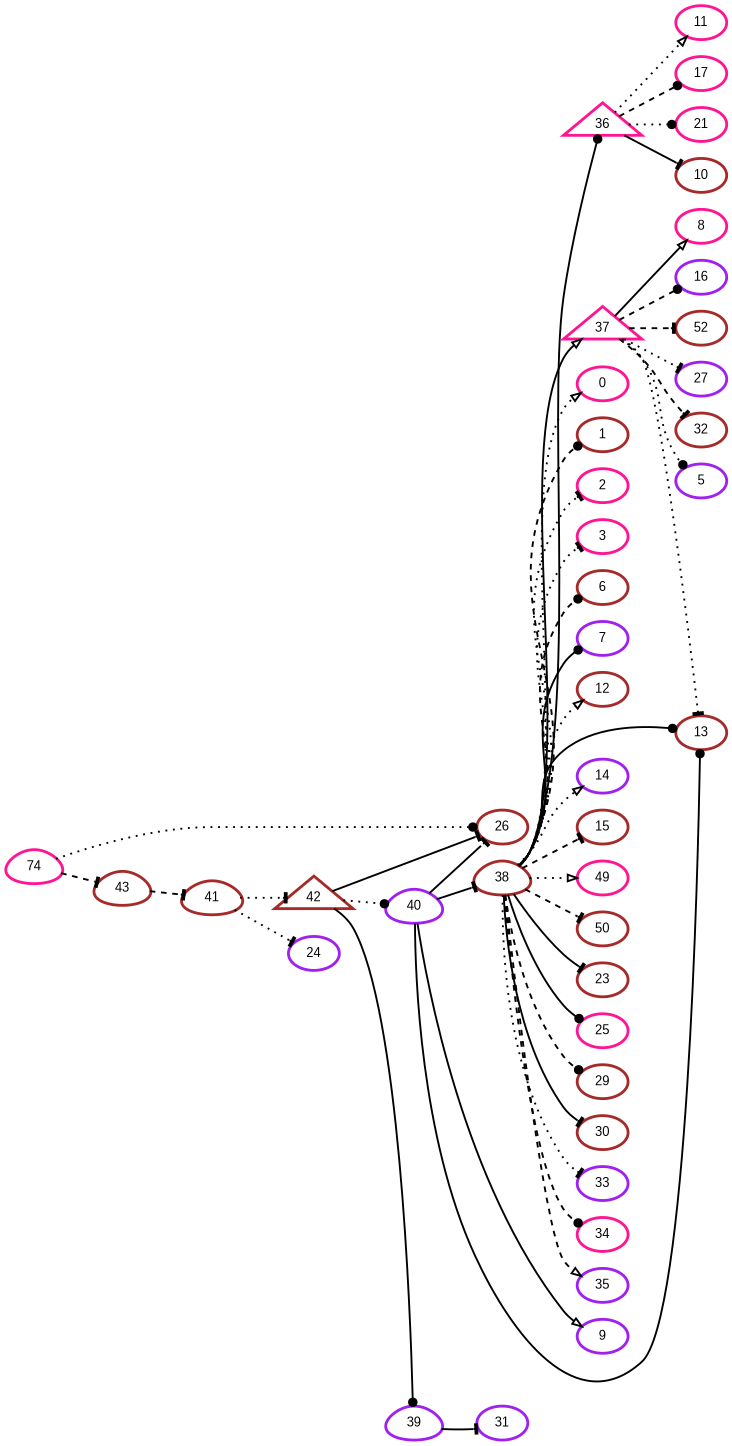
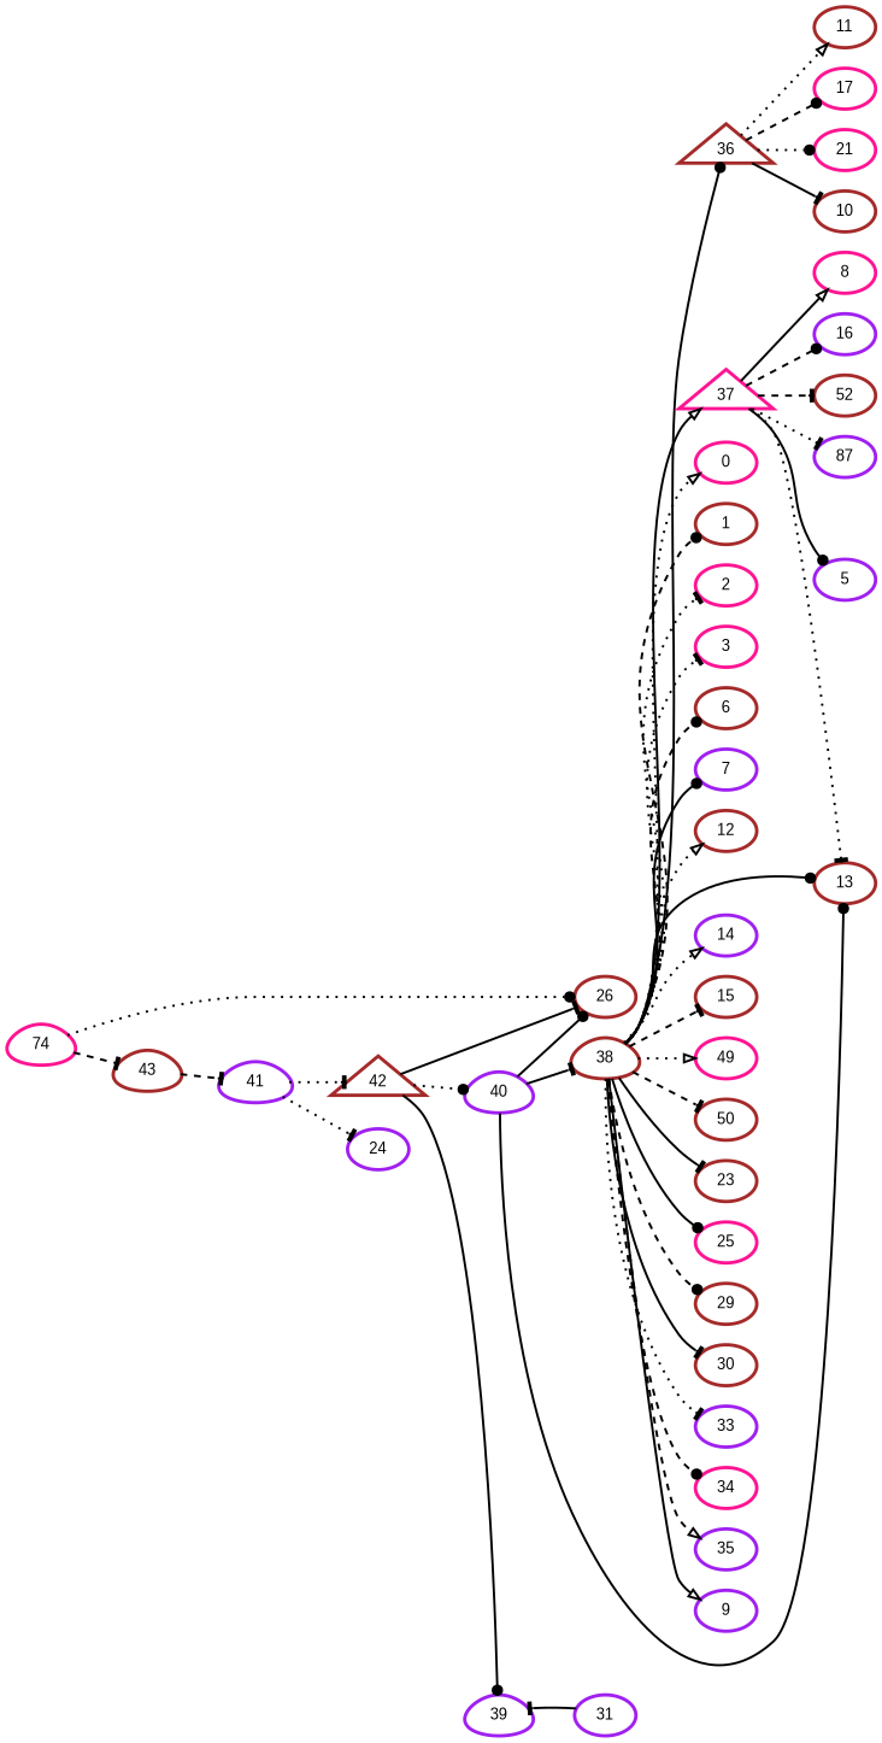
  digraph {
    fontname="Liberation Sans"
    rankdir=LR
    node [color=brown fontname="Liberation Sans" penwidth=3]
    edge [arrowhead=tee fontname="Liberation Sans" penwidth=2 style=dotted]
    n1 [color=deeppink label=0]
    n2 [label=1]
    n3 [color=deeppink label=2]
    n4 [color=deeppink label=3]
    n5 [color=purple label=5]
    n6 [label=6]
    n7 [color=purple label=7]
    n8 [color=deeppink label=8]
    n9 [color=purple label=9]
    n10 [label=10]
-   n11 [color=deeppink label=11]
+   n11 [label=11]
    n12 [label=12]
    n13 [label=13]
    n14 [color=purple label=14]
    n15 [label=15]
    n16 [color=purple label=16]
    n17 [color=deeppink label=17]
    n18 [color=deeppink label=49]
    n19 [label=50]
    n20 [color=deeppink label=21]
    n21 [label=52]
    n22 [label=23]
    n23 [color=purple label=24]
    n24 [color=deeppink label=25]
    n25 [label=26]
-   n26 [color=purple label=27]
+   n26 [color=purple label=87]
    n27 [label=29]
    n28 [label=30]
    n29 [color=purple label=31]
-   n30 [label=32]
    n31 [color=purple label=33]
    n32 [color=deeppink label=34]
    n33 [color=purple label=35]
    n34 [label=38 shape=egg]
-   n35 [color=deeppink label=36 shape=triangle]
+   n35 [label=36 shape=triangle]
    n36 [color=deeppink label=37 shape=triangle]
    n37 [color=purple label=39 shape=egg]
    n38 [color=purple label=40 shape=egg]
-   n39 [label=41 shape=egg]
+   n39 [color=purple label=41 shape=egg]
    n40 [label=42 shape=triangle]
    n41 [label=43 shape=egg]
    n42 [color=deeppink label=74 shape=egg]
    n34 -> n1 [arrowhead=onormal]
    n34 -> n2 [arrowhead=dot style=dashed]
    n34 -> n3
    n34 -> n4
    n34 -> n6 [arrowhead=dot style=dashed]
    n34 -> n7 [arrowhead=dot style=bold]
-   n38 -> n9 [arrowhead=onormal style=bold]
+   n34 -> n9 [arrowhead=onormal style=bold]
    n34 -> n12 [arrowhead=onormal]
    n34 -> n13 [arrowhead=dot style=bold]
    n34 -> n14 [arrowhead=onormal]
    n34 -> n15 [style=dashed]
    n34 -> n18 [arrowhead=onormal]
    n34 -> n19 [style=dashed]
    n34 -> n22 [style=bold]
    n34 -> n24 [arrowhead=dot style=bold]
    n34 -> n27 [arrowhead=dot style=dashed]
    n34 -> n28 [style=bold]
    n34 -> n31
    n34 -> n32 [arrowhead=dot style=dashed]
    n34 -> n33 [arrowhead=onormal style=dashed]
    n34 -> n35 [arrowhead=dot style=bold]
    n34 -> n36 [arrowhead=onormal style=bold]
    n35 -> n10 [style=bold]
    n35 -> n11 [arrowhead=onormal]
    n35 -> n17 [arrowhead=dot style=dashed]
    n35 -> n20 [arrowhead=dot]
-   n36 -> n5 [arrowhead=dot]
+   n36 -> n5 [arrowhead=dot style=bold]
    n36 -> n8 [arrowhead=onormal style=bold]
    n36 -> n13
    n36 -> n16 [arrowhead=dot style=dashed]
    n36 -> n21 [style=dashed]
    n36 -> n26
-   n36 -> n30 [style=dashed]
-   n37 -> n29 [style=bold]
+   n29 -> n37 [style=bold]
    n38 -> n13 [arrowhead=dot style=bold]
-   n38 -> n25 [style=bold]
+   n38 -> n25 [arrowhead=dot style=bold]
    n38 -> n34 [style=bold]
    n39 -> n23
    n39 -> n40
    n40 -> n25 [style=bold]
    n40 -> n37 [arrowhead=dot style=bold]
    n40 -> n38 [arrowhead=dot]
    n41 -> n39 [style=dashed]
    n42 -> n25 [arrowhead=dot]
    n42 -> n41 [style=dashed]
  }
